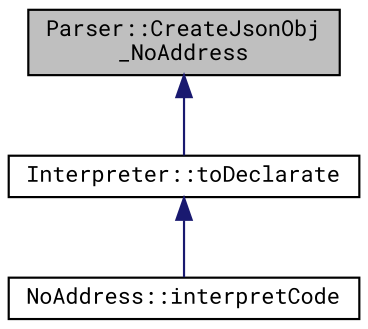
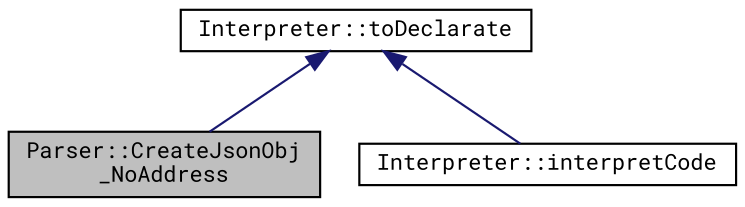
  digraph {
    fontname="Roboto Mono"
    rankdir=TB
    node [color=black fillcolor=white fontname="Roboto Mono" fontsize=10 shape=record style=filled]
    edge [color=midnightblue dir=back fontname="Roboto Mono" fontsize=10 labelfontname=Helvetica labelfontsize=10 style=solid]
    n1 [fillcolor=grey75 fontcolor=black height=0.2 label="Parser::CreateJsonObj\l_NoAddress" width=0.4]
    n2 [height=0.2 label="Interpreter::toDeclarate" width=0.4]
-   n3 [height=0.2 label="NoAddress::interpretCode" width=0.4]
-   n1 -> n2
+   n3 [height=0.2 label="Interpreter::interpretCode" width=0.4]
+   n2 -> n1
    n2 -> n3
  }
